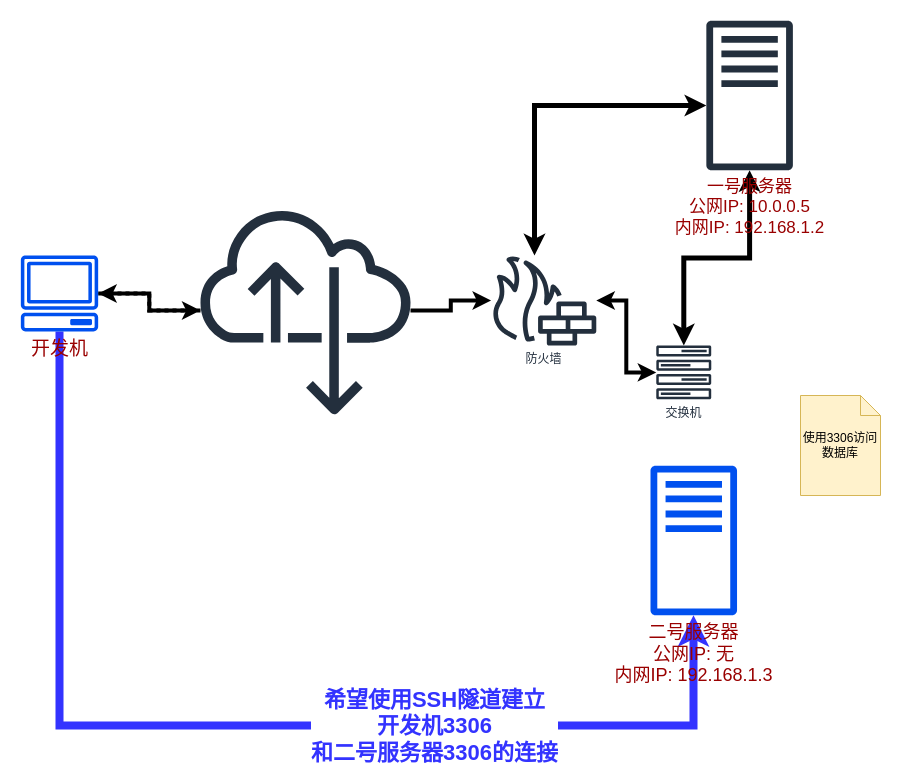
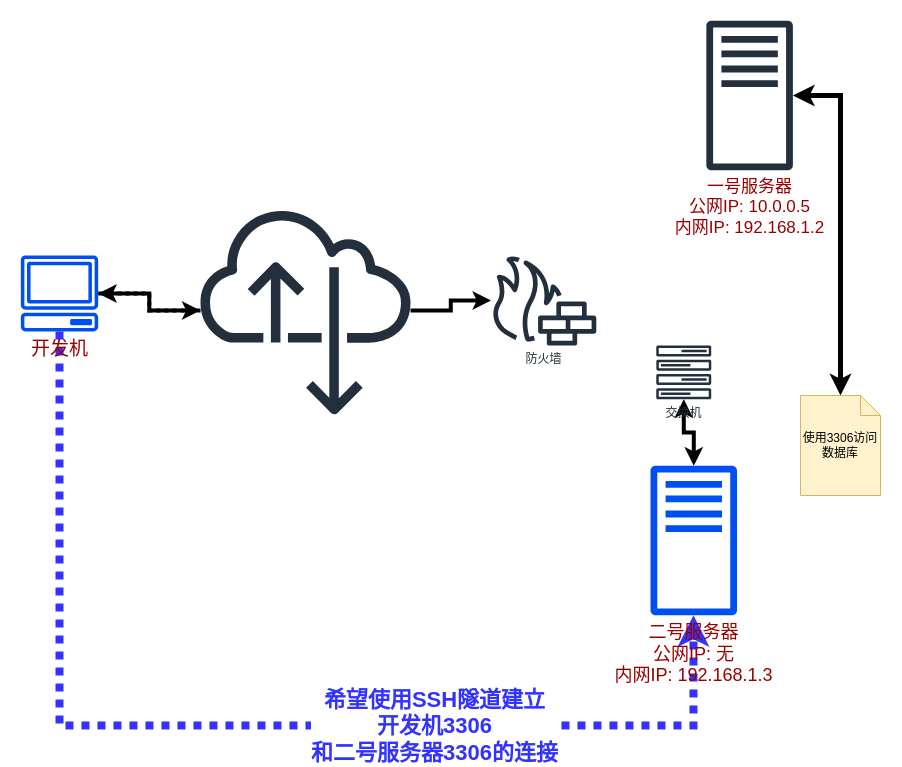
  <mxCell id="0" />
  <mxCell id="1" parent="0" />
  <mxCell id="2" style="edgeStyle=orthogonalEdgeStyle;rounded=0;orthogonalLoop=1;jettySize=auto;html=1;strokeWidth=4;" edge="1" parent="1" source="5" target="8"><mxGeometry relative="1" as="geometry" /></mxCell>
- <mxCell id="3" style="edgeStyle=orthogonalEdgeStyle;rounded=0;orthogonalLoop=1;jettySize=auto;html=1;dashed=0;dashPattern=1 1;strokeWidth=8;strokeColor=#3333FF;" edge="1" parent="1" source="5" target="15"><mxGeometry relative="1" as="geometry"><mxPoint x="710" y="735" as="targetPoint" /><Array as="points"><mxPoint x="59" y="725" /><mxPoint x="693" y="725" /></Array></mxGeometry></mxCell>
+ <mxCell id="3" style="edgeStyle=orthogonalEdgeStyle;rounded=0;orthogonalLoop=1;jettySize=auto;html=1;dashed=1;dashPattern=1 1;strokeWidth=8;strokeColor=#3333FF;" edge="1" parent="1" source="5" target="15"><mxGeometry relative="1" as="geometry"><mxPoint x="710" y="735" as="targetPoint" /><Array as="points"><mxPoint x="59" y="725" /><mxPoint x="693" y="725" /></Array></mxGeometry></mxCell>
  <mxCell id="4" value="希望使用SSH隧道建立&lt;br style=&quot;font-size: 22px;&quot;&gt;开发机3306&lt;br style=&quot;font-size: 22px;&quot;&gt;和二号服务器3306的连接" style="edgeLabel;html=1;align=center;verticalAlign=middle;resizable=0;points=[];fontColor=#3333FF;fontSize=22;fontStyle=1" vertex="1" connectable="0" parent="3"><mxGeometry x="0.349" y="1" relative="1" as="geometry"><mxPoint y="1" as="offset" /></mxGeometry></mxCell>
  <mxCell id="5" value="&lt;font color=&quot;#990000&quot; style=&quot;font-size: 19px;&quot;&gt;开发机&lt;/font&gt;" style="sketch=0;outlineConnect=0;fillColor=#0050ef;strokeColor=#001DBC;dashed=0;verticalLabelPosition=bottom;verticalAlign=top;align=center;html=1;fontSize=12;fontStyle=0;aspect=fixed;pointerEvents=1;shape=mxgraph.aws4.client;fontColor=#ffffff;" vertex="1" parent="1"><mxGeometry x="20" y="255" width="78" height="76" as="geometry" /></mxCell>
  <mxCell id="6" style="edgeStyle=orthogonalEdgeStyle;rounded=0;orthogonalLoop=1;jettySize=auto;html=1;strokeWidth=4;" edge="1" parent="1" source="8" target="10"><mxGeometry relative="1" as="geometry" /></mxCell>
  <mxCell id="7" value="" style="edgeStyle=orthogonalEdgeStyle;rounded=0;orthogonalLoop=1;jettySize=auto;html=1;dashed=1;dashPattern=1 1;strokeWidth=4;" edge="1" parent="1" source="8" target="5"><mxGeometry relative="1" as="geometry" /></mxCell>
  <mxCell id="8" value="" style="sketch=0;outlineConnect=0;fontColor=#232F3E;gradientColor=none;fillColor=#232F3D;strokeColor=none;dashed=0;verticalLabelPosition=bottom;verticalAlign=top;align=center;html=1;fontSize=12;fontStyle=0;aspect=fixed;pointerEvents=1;shape=mxgraph.aws4.internet_alt22;" vertex="1" parent="1"><mxGeometry x="200" y="205" width="210" height="210" as="geometry" /></mxCell>
- <mxCell id="9" style="edgeStyle=orthogonalEdgeStyle;rounded=0;orthogonalLoop=1;jettySize=auto;html=1;fontSize=17;fontColor=#990000;strokeWidth=5;startArrow=classic;startFill=1;" edge="1" parent="1" source="10" target="12"><mxGeometry relative="1" as="geometry"><Array as="points"><mxPoint x="534" y="105" /></Array></mxGeometry></mxCell>
  <mxCell id="10" value="防火墙" style="sketch=0;outlineConnect=0;fontColor=#232F3E;gradientColor=none;fillColor=#232F3D;strokeColor=none;dashed=0;verticalLabelPosition=bottom;verticalAlign=top;align=center;html=1;fontSize=12;fontStyle=0;aspect=fixed;pointerEvents=1;shape=mxgraph.aws4.generic_firewall;" vertex="1" parent="1"><mxGeometry x="490" y="255" width="106.37" height="90" as="geometry" /></mxCell>
- <mxCell id="11" style="edgeStyle=orthogonalEdgeStyle;rounded=0;orthogonalLoop=1;jettySize=auto;html=1;strokeWidth=5;startArrow=classic;startFill=1;" edge="1" parent="1" source="12" target="14"><mxGeometry relative="1" as="geometry" /></mxCell>
+ <mxCell id="11" style="edgeStyle=orthogonalEdgeStyle;rounded=0;orthogonalLoop=1;jettySize=auto;html=1;strokeWidth=5;startArrow=classic;startFill=1;" edge="1" parent="1" source="12" target="16"><mxGeometry relative="1" as="geometry" /></mxCell>
  <mxCell id="12" value="&lt;font style=&quot;font-size: 17px;&quot; color=&quot;#990000&quot;&gt;一号服务器&lt;br&gt;公网IP: 10.0.0.5&lt;br&gt;内网IP: 192.168.1.2&lt;/font&gt;" style="sketch=0;outlineConnect=0;fontColor=#232F3E;gradientColor=none;fillColor=#232F3D;strokeColor=none;dashed=0;verticalLabelPosition=bottom;verticalAlign=top;align=center;html=1;fontSize=12;fontStyle=0;aspect=fixed;pointerEvents=1;shape=mxgraph.aws4.traditional_server;" vertex="1" parent="1"><mxGeometry x="705.84" y="20" width="86.54" height="150" as="geometry" /></mxCell>
- <mxCell id="13" style="edgeStyle=orthogonalEdgeStyle;rounded=0;orthogonalLoop=1;jettySize=auto;html=1;strokeWidth=4;startArrow=classic;startFill=1;" edge="1" parent="1" source="14" target="10"><mxGeometry relative="1" as="geometry" /></mxCell>
+ <mxCell id="13" style="edgeStyle=orthogonalEdgeStyle;rounded=0;orthogonalLoop=1;jettySize=auto;html=1;strokeWidth=4;startArrow=classic;startFill=1;" edge="1" parent="1" source="14" target="15"><mxGeometry relative="1" as="geometry" /></mxCell>
  <mxCell id="14" value="交换机" style="sketch=0;outlineConnect=0;fontColor=#232F3E;gradientColor=none;fillColor=#232F3D;strokeColor=none;dashed=0;verticalLabelPosition=bottom;verticalAlign=top;align=center;html=1;fontSize=12;fontStyle=0;aspect=fixed;pointerEvents=1;shape=mxgraph.aws4.forums;" vertex="1" parent="1"><mxGeometry x="655.71" y="345" width="55.13" height="53.72" as="geometry" /></mxCell>
  <mxCell id="15" value="&lt;font style=&quot;font-size: 18px;&quot; color=&quot;#990000&quot;&gt;二号服务器&lt;br&gt;公网IP: 无&lt;br&gt;内网IP: 192.168.1.3&lt;/font&gt;" style="sketch=0;outlineConnect=0;fontColor=#ffffff;fillColor=#0050ef;strokeColor=#001DBC;dashed=0;verticalLabelPosition=bottom;verticalAlign=top;align=center;html=1;fontSize=12;fontStyle=0;aspect=fixed;pointerEvents=1;shape=mxgraph.aws4.traditional_server;" vertex="1" parent="1"><mxGeometry x="650" y="465" width="86.54" height="150" as="geometry" /></mxCell>
  <mxCell id="16" value="使用3306访问数据库" style="shape=note;size=20;whiteSpace=wrap;html=1;fillColor=#fff2cc;strokeColor=#d6b656;" vertex="1" parent="1"><mxGeometry x="800" y="395" width="80" height="100" as="geometry" /></mxCell>
